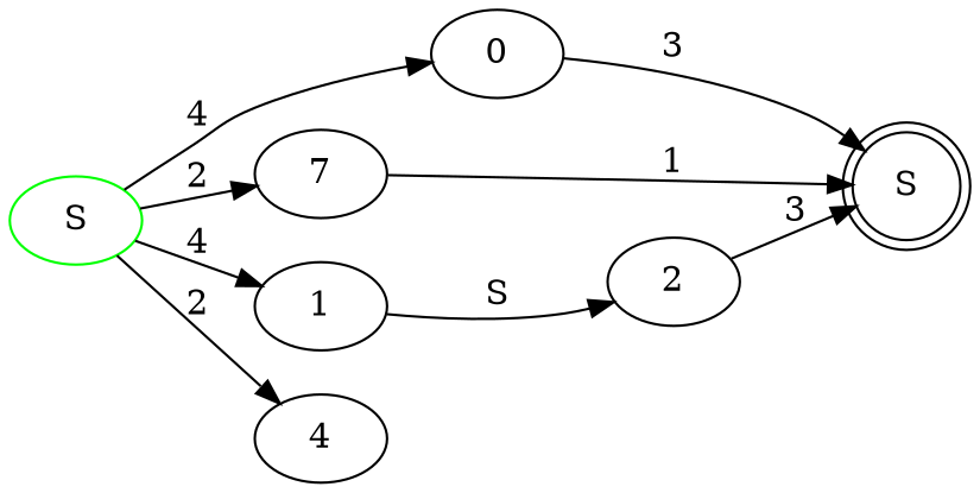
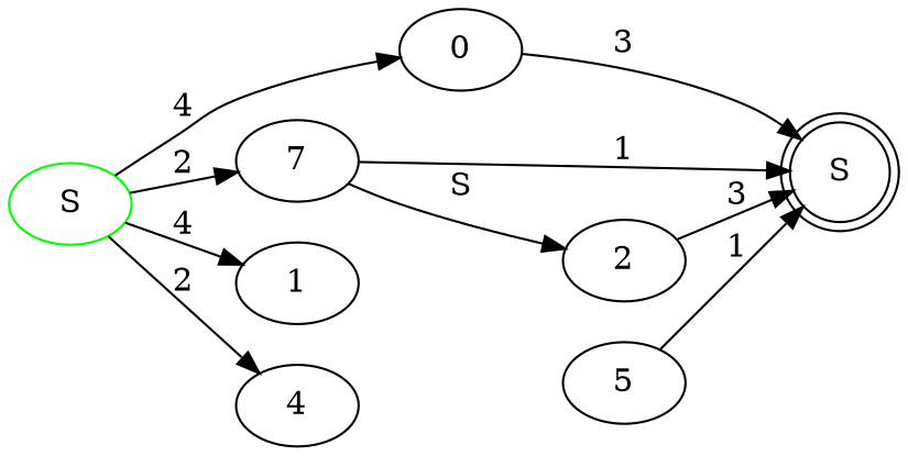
  digraph {
    rankdir=LR
    n1 [color=green label=S]
    1
    4
    n4 [label=0]
    7
    2
    n7 [label=S shape=doublecircle]
+   5
    n1 -> 1 [label=4]
    n1 -> 4 [label=2]
    n1 -> n4 [label=4]
    n1 -> 7 [label=2]
-   1 -> 2 [label=S]
+   7 -> 2 [label=S]
    n4 -> n7 [label=3]
    7 -> n7 [label=1]
    2 -> n7 [label=3]
+   5 -> n7 [label=1]
  }
